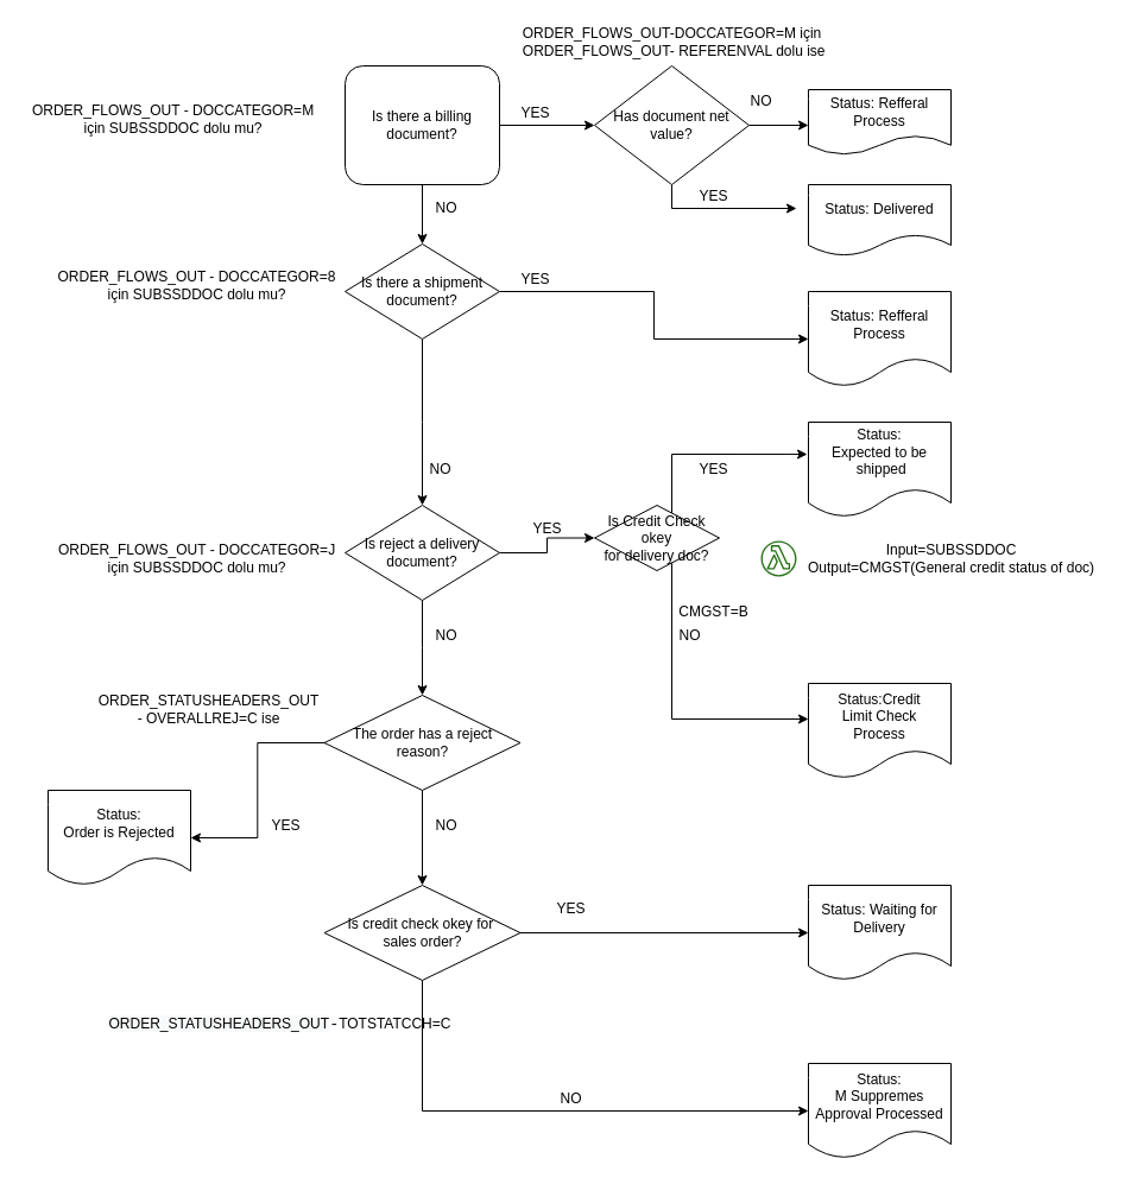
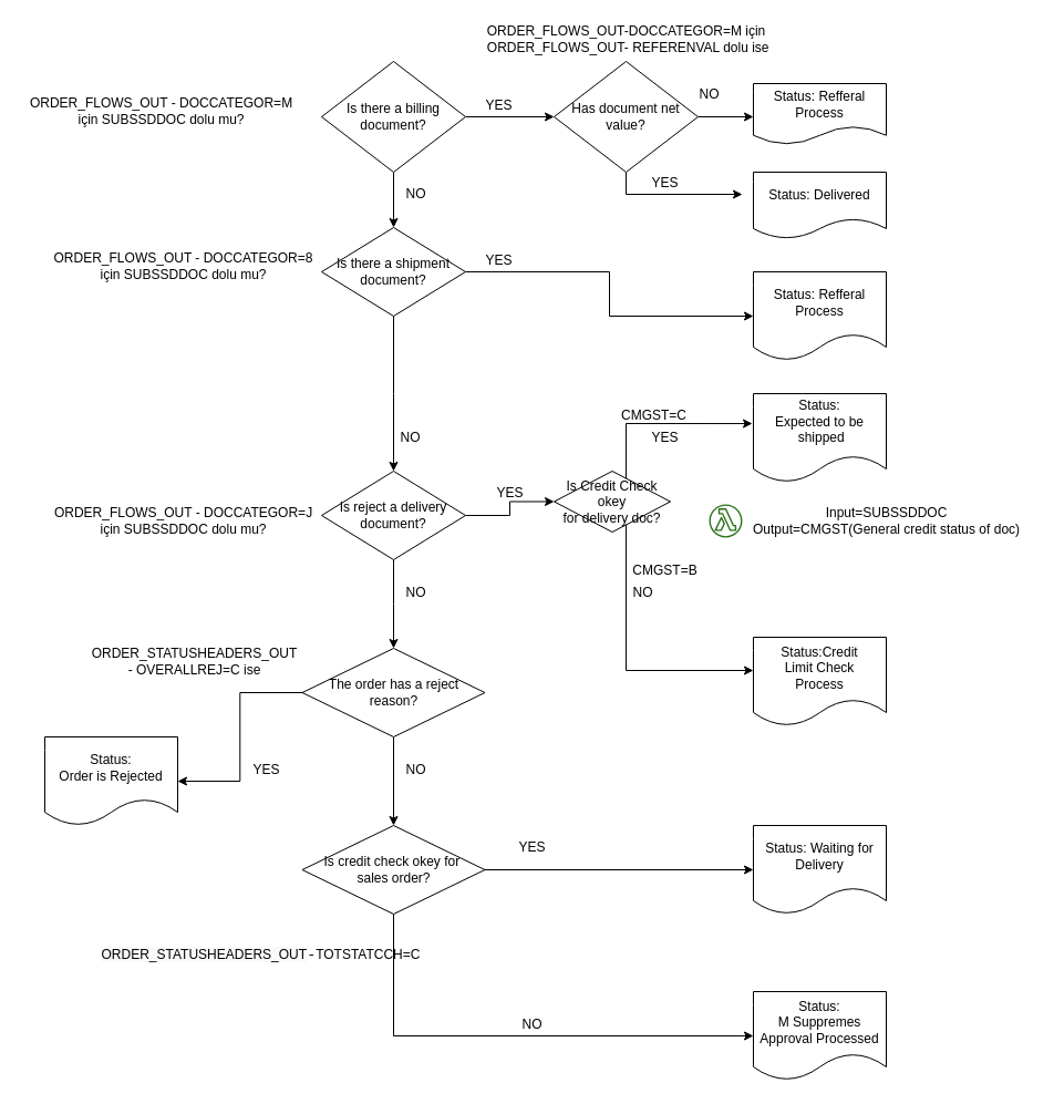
  <mxCell id="0" />
  <mxCell id="1" parent="0" />
  <mxCell id="2" value="" style="edgeStyle=orthogonalEdgeStyle;rounded=0;orthogonalLoop=1;jettySize=auto;html=1;" parent="1" source="4" target="7" edge="1"><mxGeometry relative="1" as="geometry"><Array as="points"><mxPoint x="355" y="205" /><mxPoint x="355" y="205" /></Array></mxGeometry></mxCell>
  <mxCell id="3" value="" style="edgeStyle=orthogonalEdgeStyle;rounded=0;orthogonalLoop=1;jettySize=auto;html=1;" parent="1" source="4" target="39" edge="1"><mxGeometry relative="1" as="geometry" /></mxCell>
- <mxCell id="4" value="&lt;span&gt;Is there a billing document?&lt;/span&gt;" style="whiteSpace=wrap;html=1;rounded=1;" parent="1" vertex="1"><mxGeometry x="290" y="55" width="130" height="100" as="geometry" /></mxCell>
+ <mxCell id="4" value="&lt;span&gt;Is there a billing document?&lt;/span&gt;" style="rhombus;whiteSpace=wrap;html=1;" parent="1" vertex="1"><mxGeometry x="290" y="55" width="130" height="100" as="geometry" /></mxCell>
  <mxCell id="5" value="" style="edgeStyle=orthogonalEdgeStyle;rounded=0;orthogonalLoop=1;jettySize=auto;html=1;" parent="1" source="7" target="10" edge="1"><mxGeometry relative="1" as="geometry" /></mxCell>
  <mxCell id="6" value="" style="edgeStyle=orthogonalEdgeStyle;rounded=0;orthogonalLoop=1;jettySize=auto;html=1;exitX=0.5;exitY=1;exitDx=0;exitDy=0;" parent="1" source="7" edge="1"><mxGeometry relative="1" as="geometry"><mxPoint x="355" y="425" as="targetPoint" /><mxPoint x="355" y="365" as="sourcePoint" /></mxGeometry></mxCell>
  <mxCell id="7" value="&lt;span&gt;Is there a shipment document?&lt;/span&gt;" style="rhombus;whiteSpace=wrap;html=1;" parent="1" vertex="1"><mxGeometry x="290" y="205" width="130" height="80" as="geometry" /></mxCell>
  <mxCell id="8" value="NO" style="text;html=1;align=center;verticalAlign=middle;resizable=0;points=[];autosize=1;" parent="1" vertex="1"><mxGeometry x="360" y="165" width="30" height="20" as="geometry" /></mxCell>
  <mxCell id="9" value="Status: Delivered" style="shape=document;whiteSpace=wrap;html=1;boundedLbl=1;" parent="1" vertex="1"><mxGeometry x="680" y="155" width="120" height="60" as="geometry" /></mxCell>
  <mxCell id="10" value="Status: Refferal Process" style="shape=document;whiteSpace=wrap;html=1;boundedLbl=1;" parent="1" vertex="1"><mxGeometry x="680" y="245" width="120" height="80" as="geometry" /></mxCell>
  <mxCell id="11" value="YES" style="text;html=1;align=center;verticalAlign=middle;resizable=0;points=[];autosize=1;" parent="1" vertex="1"><mxGeometry x="430" y="225" width="40" height="20" as="geometry" /></mxCell>
  <mxCell id="12" value="" style="edgeStyle=orthogonalEdgeStyle;rounded=0;orthogonalLoop=1;jettySize=auto;html=1;" parent="1" source="14" edge="1"><mxGeometry relative="1" as="geometry"><mxPoint x="355" y="585" as="targetPoint" /></mxGeometry></mxCell>
  <mxCell id="13" value="" style="edgeStyle=orthogonalEdgeStyle;rounded=0;orthogonalLoop=1;jettySize=auto;html=1;" parent="1" source="14" target="20" edge="1"><mxGeometry relative="1" as="geometry" /></mxCell>
  <mxCell id="14" value="&lt;span&gt;Is reject a delivery document?&lt;/span&gt;" style="rhombus;whiteSpace=wrap;html=1;" parent="1" vertex="1"><mxGeometry x="290" y="425" width="130" height="80" as="geometry" /></mxCell>
  <mxCell id="15" value="NO" style="text;html=1;align=center;verticalAlign=middle;resizable=0;points=[];autosize=1;" parent="1" vertex="1"><mxGeometry x="355" y="385" width="30" height="20" as="geometry" /></mxCell>
  <mxCell id="16" value="NO" style="text;html=1;align=center;verticalAlign=middle;resizable=0;points=[];autosize=1;" parent="1" vertex="1"><mxGeometry x="360" y="525" width="30" height="20" as="geometry" /></mxCell>
  <mxCell id="17" value="YES" style="text;html=1;align=center;verticalAlign=middle;resizable=0;points=[];autosize=1;" parent="1" vertex="1"><mxGeometry x="440" y="435" width="40" height="20" as="geometry" /></mxCell>
  <mxCell id="18" value="" style="edgeStyle=orthogonalEdgeStyle;rounded=0;orthogonalLoop=1;jettySize=auto;html=1;entryX=-0.008;entryY=0.338;entryDx=0;entryDy=0;entryPerimeter=0;" parent="1" source="20" target="21" edge="1"><mxGeometry relative="1" as="geometry"><mxPoint x="610" y="385" as="targetPoint" /><Array as="points"><mxPoint x="565" y="382" /></Array></mxGeometry></mxCell>
  <mxCell id="19" value="" style="edgeStyle=orthogonalEdgeStyle;rounded=0;orthogonalLoop=1;jettySize=auto;html=1;" parent="1" source="20" target="22" edge="1"><mxGeometry relative="1" as="geometry"><Array as="points"><mxPoint x="565" y="605" /><mxPoint x="740" y="605" /></Array></mxGeometry></mxCell>
  <mxCell id="20" value="Is Credit Check okey&lt;br&gt;for delivery doc?" style="rhombus;whiteSpace=wrap;html=1;" parent="1" vertex="1"><mxGeometry x="500" y="425" width="105" height="55" as="geometry" /></mxCell>
  <mxCell id="21" value="&lt;br&gt;Status: &lt;br&gt;Expected to be&lt;br&gt;&amp;nbsp;shipped&lt;br&gt;&lt;table border=&quot;0&quot; cellpadding=&quot;0&quot; cellspacing=&quot;0&quot; width=&quot;238&quot; style=&quot;border-collapse: collapse ; width: 179pt&quot;&gt;&lt;tbody&gt;&lt;tr style=&quot;height: 15.0pt&quot;&gt;  &lt;td height=&quot;20&quot; class=&quot;xl65&quot; width=&quot;238&quot; style=&quot;height: 15.0pt ; width: 179pt&quot;&gt;&lt;br&gt;&lt;/td&gt;&lt;/tr&gt;&lt;/tbody&gt;&lt;/table&gt;" style="shape=document;whiteSpace=wrap;html=1;boundedLbl=1;" parent="1" vertex="1"><mxGeometry x="680" y="355" width="120" height="80" as="geometry" /></mxCell>
  <mxCell id="22" value="Status:Credit&lt;br&gt;Limit Check&lt;br&gt;Process" style="shape=document;whiteSpace=wrap;html=1;boundedLbl=1;" parent="1" vertex="1"><mxGeometry x="680" y="575" width="120" height="80" as="geometry" /></mxCell>
  <mxCell id="23" value="NO" style="text;html=1;align=center;verticalAlign=middle;resizable=0;points=[];autosize=1;" parent="1" vertex="1"><mxGeometry x="565" y="525" width="30" height="20" as="geometry" /></mxCell>
  <mxCell id="24" value="YES" style="text;html=1;align=center;verticalAlign=middle;resizable=0;points=[];autosize=1;" parent="1" vertex="1"><mxGeometry x="580" y="385" width="40" height="20" as="geometry" /></mxCell>
  <mxCell id="25" value="" style="edgeStyle=orthogonalEdgeStyle;rounded=0;orthogonalLoop=1;jettySize=auto;html=1;" parent="1" source="27" target="28" edge="1"><mxGeometry relative="1" as="geometry" /></mxCell>
  <mxCell id="26" value="" style="edgeStyle=orthogonalEdgeStyle;rounded=0;orthogonalLoop=1;jettySize=auto;html=1;" parent="1" source="27" target="32" edge="1"><mxGeometry relative="1" as="geometry" /></mxCell>
  <mxCell id="27" value="The order has a reject reason?" style="rhombus;whiteSpace=wrap;html=1;" parent="1" vertex="1"><mxGeometry x="272.5" y="585" width="165" height="80" as="geometry" /></mxCell>
  <mxCell id="28" value="Status:&lt;br&gt;Order is Rejected" style="shape=document;whiteSpace=wrap;html=1;boundedLbl=1;" parent="1" vertex="1"><mxGeometry x="40" y="665" width="120" height="80" as="geometry" /></mxCell>
  <mxCell id="29" value="YES" style="text;html=1;align=center;verticalAlign=middle;resizable=0;points=[];autosize=1;" parent="1" vertex="1"><mxGeometry x="220" y="685" width="40" height="20" as="geometry" /></mxCell>
  <mxCell id="30" value="" style="edgeStyle=orthogonalEdgeStyle;rounded=0;orthogonalLoop=1;jettySize=auto;html=1;" parent="1" source="32" target="34" edge="1"><mxGeometry relative="1" as="geometry" /></mxCell>
  <mxCell id="31" value="" style="edgeStyle=orthogonalEdgeStyle;rounded=0;orthogonalLoop=1;jettySize=auto;html=1;" parent="1" source="32" target="36" edge="1"><mxGeometry relative="1" as="geometry"><Array as="points"><mxPoint x="355" y="935" /></Array></mxGeometry></mxCell>
  <mxCell id="32" value="Is credit check okey for&amp;nbsp;&lt;br&gt;sales order?" style="rhombus;whiteSpace=wrap;html=1;" parent="1" vertex="1"><mxGeometry x="272.5" y="745" width="165" height="80" as="geometry" /></mxCell>
  <mxCell id="33" value="NO" style="text;html=1;align=center;verticalAlign=middle;resizable=0;points=[];autosize=1;" parent="1" vertex="1"><mxGeometry x="360" y="685" width="30" height="20" as="geometry" /></mxCell>
  <mxCell id="34" value="Status: Waiting for Delivery" style="shape=document;whiteSpace=wrap;html=1;boundedLbl=1;" parent="1" vertex="1"><mxGeometry x="680" y="745" width="120" height="80" as="geometry" /></mxCell>
  <mxCell id="35" value="YES" style="text;html=1;align=center;verticalAlign=middle;resizable=0;points=[];autosize=1;" parent="1" vertex="1"><mxGeometry x="460" y="755" width="40" height="20" as="geometry" /></mxCell>
  <mxCell id="36" value="Status:&lt;br&gt;M Suppremes Approval Processed" style="shape=document;whiteSpace=wrap;html=1;boundedLbl=1;" parent="1" vertex="1"><mxGeometry x="680" y="895" width="120" height="80" as="geometry" /></mxCell>
  <mxCell id="37" value="NO" style="text;html=1;align=center;verticalAlign=middle;resizable=0;points=[];autosize=1;" parent="1" vertex="1"><mxGeometry x="465" y="915" width="30" height="20" as="geometry" /></mxCell>
  <mxCell id="38" value="" style="edgeStyle=orthogonalEdgeStyle;rounded=0;orthogonalLoop=1;jettySize=auto;html=1;exitX=0.5;exitY=1;exitDx=0;exitDy=0;" parent="1" source="39" edge="1"><mxGeometry relative="1" as="geometry"><mxPoint x="670" y="175" as="targetPoint" /><Array as="points"><mxPoint x="565" y="175" /></Array></mxGeometry></mxCell>
  <mxCell id="39" value="Has document net value?" style="rhombus;whiteSpace=wrap;html=1;" parent="1" vertex="1"><mxGeometry x="500" y="55" width="130" height="100" as="geometry" /></mxCell>
  <mxCell id="40" value="YES" style="text;html=1;align=center;verticalAlign=middle;resizable=0;points=[];autosize=1;" parent="1" vertex="1"><mxGeometry x="430" y="85" width="40" height="20" as="geometry" /></mxCell>
  <mxCell id="41" value="" style="endArrow=classic;html=1;exitX=1;exitY=0.5;exitDx=0;exitDy=0;" parent="1" source="39" edge="1"><mxGeometry width="50" height="50" relative="1" as="geometry"><mxPoint x="640" y="129.75" as="sourcePoint" /><mxPoint x="680" y="105" as="targetPoint" /></mxGeometry></mxCell>
  <mxCell id="42" value="&lt;span&gt;Status: Refferal Process&lt;/span&gt;" style="shape=document;whiteSpace=wrap;html=1;boundedLbl=1;" parent="1" vertex="1"><mxGeometry x="680" y="75" width="120" height="55" as="geometry" /></mxCell>
  <mxCell id="43" value="YES" style="text;html=1;align=center;verticalAlign=middle;resizable=0;points=[];autosize=1;" parent="1" vertex="1"><mxGeometry x="580" y="155" width="40" height="20" as="geometry" /></mxCell>
  <mxCell id="44" value="NO" style="text;html=1;align=center;verticalAlign=middle;resizable=0;points=[];autosize=1;" parent="1" vertex="1"><mxGeometry x="625" y="75" width="30" height="20" as="geometry" /></mxCell>
  <mxCell id="45" value="ORDER_FLOWS_OUT - DOCCATEGOR=8&lt;br&gt;için&amp;nbsp;SUBSSDDOC dolu mu?" style="text;html=1;align=center;verticalAlign=middle;resizable=0;points=[];autosize=1;" parent="1" vertex="1"><mxGeometry x="40" y="225" width="250" height="30" as="geometry" /></mxCell>
  <mxCell id="46" value="ORDER_FLOWS_OUT - DOCCATEGOR=J&lt;br&gt;için&amp;nbsp;SUBSSDDOC dolu mu?" style="text;html=1;align=center;verticalAlign=middle;resizable=0;points=[];autosize=1;" parent="1" vertex="1"><mxGeometry x="40" y="455" width="250" height="30" as="geometry" /></mxCell>
  <mxCell id="47" value="ORDER_FLOWS_OUT - DOCCATEGOR=M&lt;br&gt;için&amp;nbsp;SUBSSDDOC dolu mu?" style="text;html=1;align=center;verticalAlign=middle;resizable=0;points=[];autosize=1;" parent="1" vertex="1"><mxGeometry x="20" y="85" width="250" height="30" as="geometry" /></mxCell>
  <mxCell id="48" value="ORDER_FLOWS_OUT-DOCCATEGOR=M için&lt;br&gt;&amp;nbsp;ORDER_FLOWS_OUT- REFERENVAL dolu ise" style="text;html=1;align=center;verticalAlign=middle;resizable=0;points=[];autosize=1;" parent="1" vertex="1"><mxGeometry x="430" y="20" width="270" height="30" as="geometry" /></mxCell>
  <mxCell id="49" value="Input=SUBSSDDOC&lt;br&gt;Output=CMGST(General credit status of doc)" style="text;html=1;align=center;verticalAlign=middle;resizable=0;points=[];autosize=1;" parent="1" vertex="1"><mxGeometry x="670" y="455" width="260" height="30" as="geometry" /></mxCell>
  <mxCell id="50" value="CMGST=B" style="text;html=1;align=center;verticalAlign=middle;resizable=0;points=[];autosize=1;" parent="1" vertex="1"><mxGeometry x="565" y="505" width="70" height="20" as="geometry" /></mxCell>
+ <mxCell id="51" value="CMGST=C" style="text;html=1;align=center;verticalAlign=middle;resizable=0;points=[];autosize=1;" parent="1" vertex="1"><mxGeometry x="555" y="365" width="70" height="20" as="geometry" /></mxCell>
  <mxCell id="52" value="&lt;table border=&quot;0&quot; cellpadding=&quot;0&quot; cellspacing=&quot;0&quot; width=&quot;293&quot; style=&quot;border-collapse: collapse ; width: 220pt&quot;&gt;&lt;tbody&gt;&lt;tr style=&quot;height: 27.75pt&quot;&gt;&lt;br/&gt;  &lt;td height=&quot;37&quot; class=&quot;xl65&quot; width=&quot;293&quot; style=&quot;height: 27.75pt ; width: 220pt&quot;&gt;ORDER_STATUSHEADERS_OUT&lt;br/&gt;  - OVERALLREJ=C ise&lt;/td&gt;&lt;/tr&gt;&lt;/tbody&gt;&lt;/table&gt;" style="text;html=1;align=center;verticalAlign=middle;resizable=0;points=[];autosize=1;" parent="1" vertex="1"><mxGeometry x="20" y="560" width="310" height="60" as="geometry" /></mxCell>
  <mxCell id="53" value="&lt;span style=&quot;font-family: &amp;#34;courier new&amp;#34; ; font-size: 10pt ; background: rgb(255 , 255 , 255)&quot;&gt;&lt;span style=&quot;font-family: &amp;#34;helvetica&amp;#34; ; font-size: 12px ; background-color: rgb(248 , 249 , 250)&quot;&gt;ORDER_STATUSHEADERS_OUT&lt;/span&gt;-&lt;/span&gt;&lt;span style=&quot;font-size: medium&quot;&gt;&lt;/span&gt;TOTSTATCCH=C" style="text;html=1;align=center;verticalAlign=middle;resizable=0;points=[];autosize=1;" parent="1" vertex="1"><mxGeometry x="85" y="850" width="300" height="20" as="geometry" /></mxCell>
  <mxCell id="54" value="" style="outlineConnect=0;fontColor=#232F3E;gradientColor=none;fillColor=#277116;strokeColor=none;dashed=0;verticalLabelPosition=bottom;verticalAlign=top;align=center;html=1;fontSize=12;fontStyle=0;aspect=fixed;pointerEvents=1;shape=mxgraph.aws4.lambda_function;" vertex="1" parent="1"><mxGeometry x="640" y="455" width="30" height="30" as="geometry" /></mxCell>
